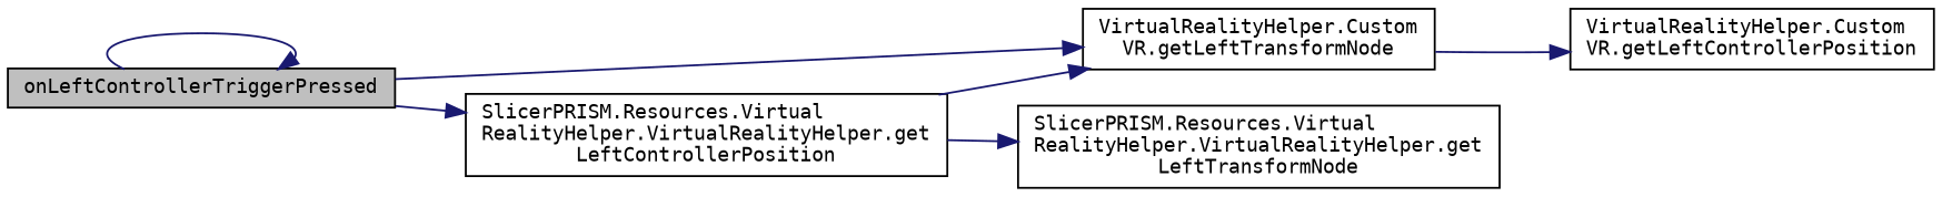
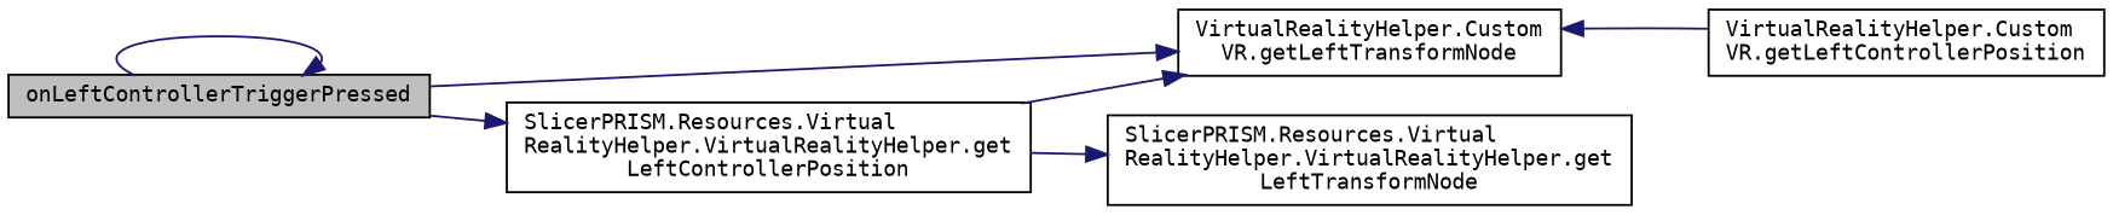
  digraph {
    fontname="DejaVu Sans Mono"
    rankdir=LR
    node [color=black fontname="DejaVu Sans Mono" fontsize=10 shape=record]
    edge [color=midnightblue fontname="DejaVu Sans Mono" fontsize=10 labelfontname=Helvetica labelfontsize=10 style=solid]
    n1 [fillcolor=grey75 fontcolor=black height=0.2 label=onLeftControllerTriggerPressed style=filled width=0.4]
    n2 [height=0.2 label="SlicerPRISM.Resources.Virtual\lRealityHelper.VirtualRealityHelper.get\lLeftControllerPosition" width=0.4]
    n3 [height=0.2 label="VirtualRealityHelper.Custom\lVR.getLeftTransformNode" width=0.4]
    n4 [height=0.2 label="VirtualRealityHelper.Custom\lVR.getLeftControllerPosition" width=0.4]
    n5 [height=0.2 label="SlicerPRISM.Resources.Virtual\lRealityHelper.VirtualRealityHelper.get\lLeftTransformNode" width=0.4]
    n1 -> n1
    n1 -> n2
    n1 -> n3
    n2 -> n3
    n2 -> n5
-   n3 -> n4
+   n4 -> n3
  }
